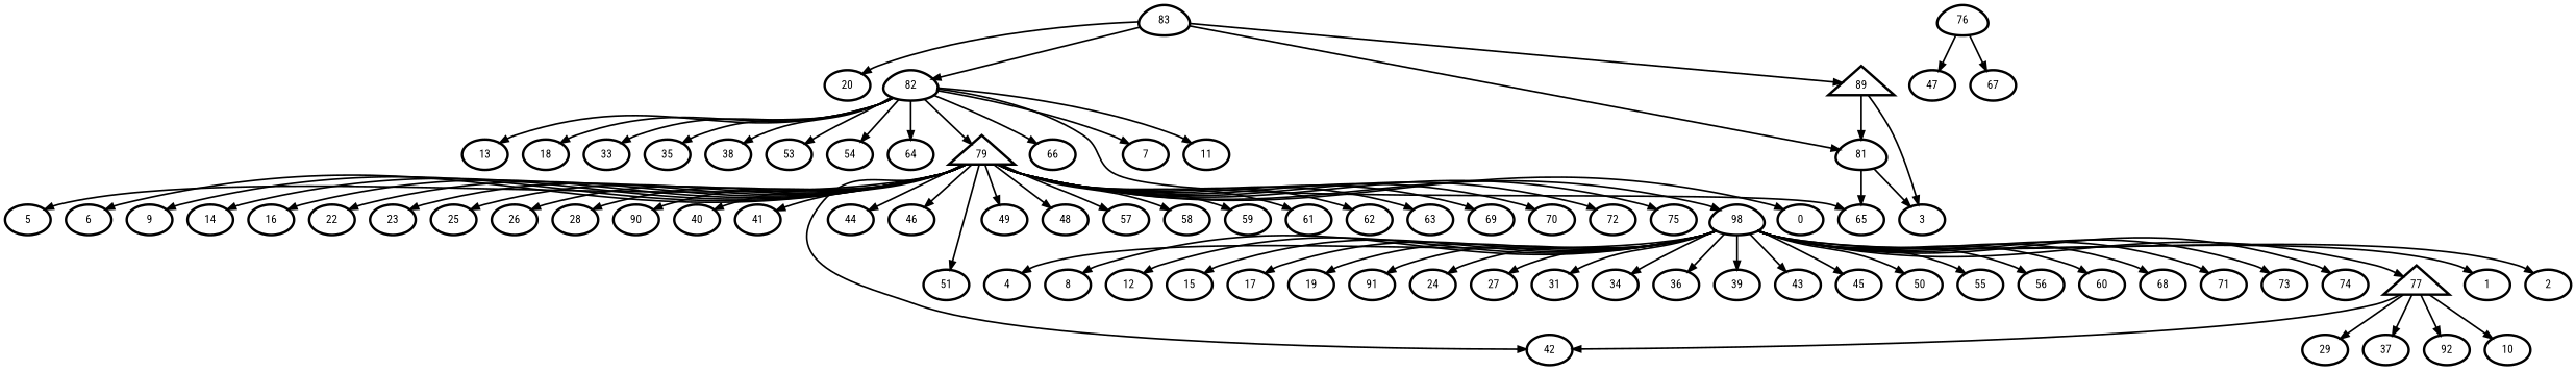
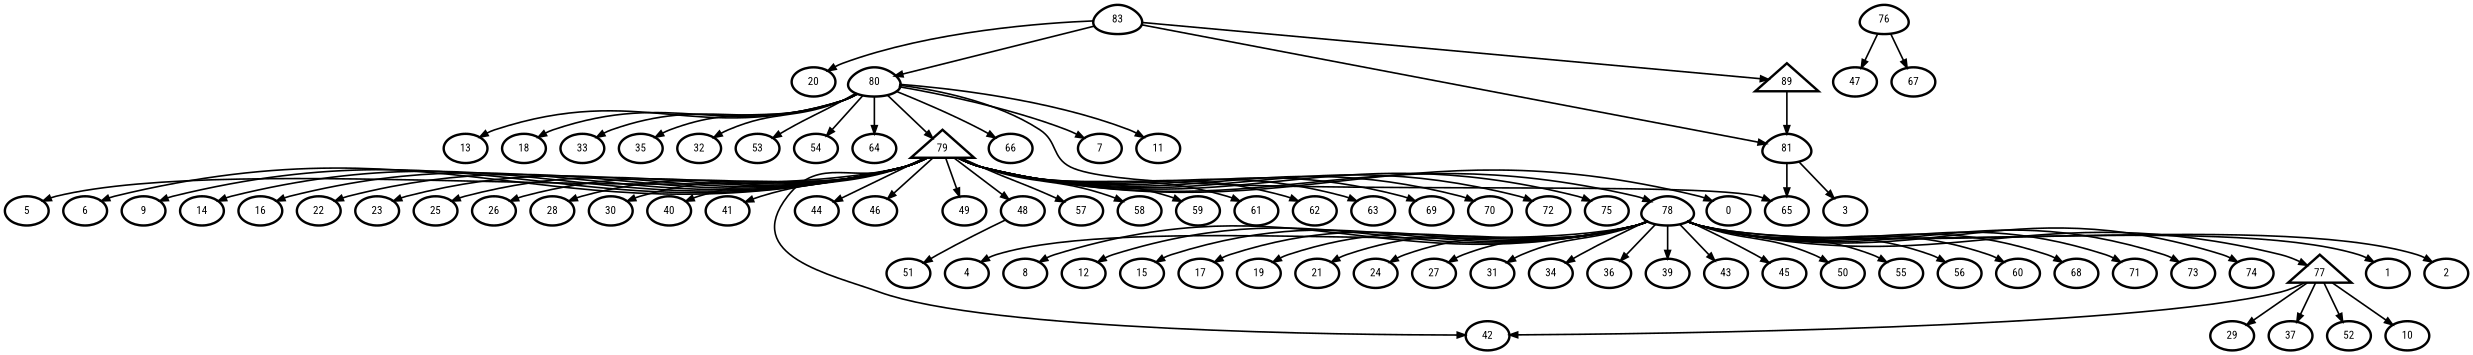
  digraph {
    fontname="Roboto Condensed"
    node [fontname="Roboto Condensed" penwidth=3]
    edge [fontname="Roboto Condensed" penwidth=2]
    n1 [label=0]
    n2 [label=1]
    n3 [label=2]
    n4 [label=3]
    n5 [label=4]
    n6 [label=5]
    n7 [label=6]
    n8 [label=7]
    n9 [label=8]
    n10 [label=9]
    n11 [label=10]
    n12 [label=11]
    n13 [label=12]
    n14 [label=13]
    n15 [label=14]
    n16 [label=15]
    n17 [label=16]
    n18 [label=17]
    n19 [label=18]
    n20 [label=19]
    n21 [label=20]
-   n22 [label=91]
+   n22 [label=21]
    n23 [label=22]
    n24 [label=23]
    n25 [label=24]
    n26 [label=25]
    n27 [label=26]
    n28 [label=27]
    n29 [label=28]
    n30 [label=29]
-   n31 [label=90]
+   n31 [label=30]
    n32 [label=31]
    n33 [label=33]
    n34 [label=34]
    n35 [label=35]
    n36 [label=36]
    n37 [label=37]
-   n38 [label=38]
+   n38 [label=32]
    n39 [label=39]
    n40 [label=40]
    n41 [label=41]
    n42 [label=42]
    n43 [label=43]
    n44 [label=44]
    n45 [label=45]
    n46 [label=46]
    n47 [label=47]
    n48 [label=48]
    n49 [label=49]
    n50 [label=50]
    n51 [label=51]
-   n52 [label=92]
+   n52 [label=52]
    n53 [label=53]
    n54 [label=54]
    n55 [label=55]
    n56 [label=56]
    n57 [label=57]
    n58 [label=58]
    n59 [label=59]
    n60 [label=60]
    n61 [label=61]
    n62 [label=62]
    n63 [label=63]
    n64 [label=64]
    n65 [label=65]
    n66 [label=66]
    n67 [label=67]
    n68 [label=68]
    n69 [label=69]
    n70 [label=70]
    n71 [label=71]
    n72 [label=72]
    n73 [label=73]
    n74 [label=74]
    n75 [label=75]
    n76 [label=76 shape=egg]
-   n77 [label=98 shape=egg]
+   n77 [label=78 shape=egg]
    n78 [label=77 shape=triangle]
-   n79 [label=82 shape=egg]
+   n79 [label=80 shape=egg]
    n80 [label=79 shape=triangle]
    n81 [label=81 shape=egg]
    n82 [label=89 shape=triangle]
    n83 [label=83 shape=egg]
    n76 -> n47
    n76 -> n67
    n77 -> n2
    n77 -> n3
    n77 -> n5
    n77 -> n9
    n77 -> n13
    n77 -> n16
    n77 -> n18
    n77 -> n20
    n77 -> n22
    n77 -> n25
    n77 -> n28
    n77 -> n32
    n77 -> n34
    n77 -> n36
    n77 -> n39
    n77 -> n43
    n77 -> n45
    n77 -> n50
    n77 -> n55
    n77 -> n56
    n77 -> n60
    n77 -> n68
    n77 -> n71
    n77 -> n73
    n77 -> n74
    n77 -> n78
    n78 -> n11
    n78 -> n30
    n78 -> n37
    n78 -> n42
    n78 -> n52
    n79 -> n8
    n79 -> n12
    n79 -> n14
    n79 -> n19
    n79 -> n33
    n79 -> n35
    n79 -> n38
    n79 -> n53
    n79 -> n54
    n79 -> n64
    n79 -> n65
    n79 -> n66
    n79 -> n80
    n80 -> n1
    n80 -> n6
    n80 -> n7
    n80 -> n10
    n80 -> n15
    n80 -> n17
    n80 -> n23
    n80 -> n24
    n80 -> n26
    n80 -> n27
    n80 -> n29
    n80 -> n31
    n80 -> n40
    n80 -> n41
    n80 -> n42
    n80 -> n44
    n80 -> n46
    n80 -> n48
    n80 -> n49
-   n80 -> n51
+   n48 -> n51
    n80 -> n57
    n80 -> n58
    n80 -> n59
    n80 -> n61
    n80 -> n62
    n80 -> n63
    n80 -> n69
    n80 -> n70
    n80 -> n72
    n80 -> n75
    n80 -> n77
    n81 -> n4
    n81 -> n65
-   n82 -> n4
    n82 -> n81
    n83 -> n21
    n83 -> n79
    n83 -> n81
    n83 -> n82
  }
